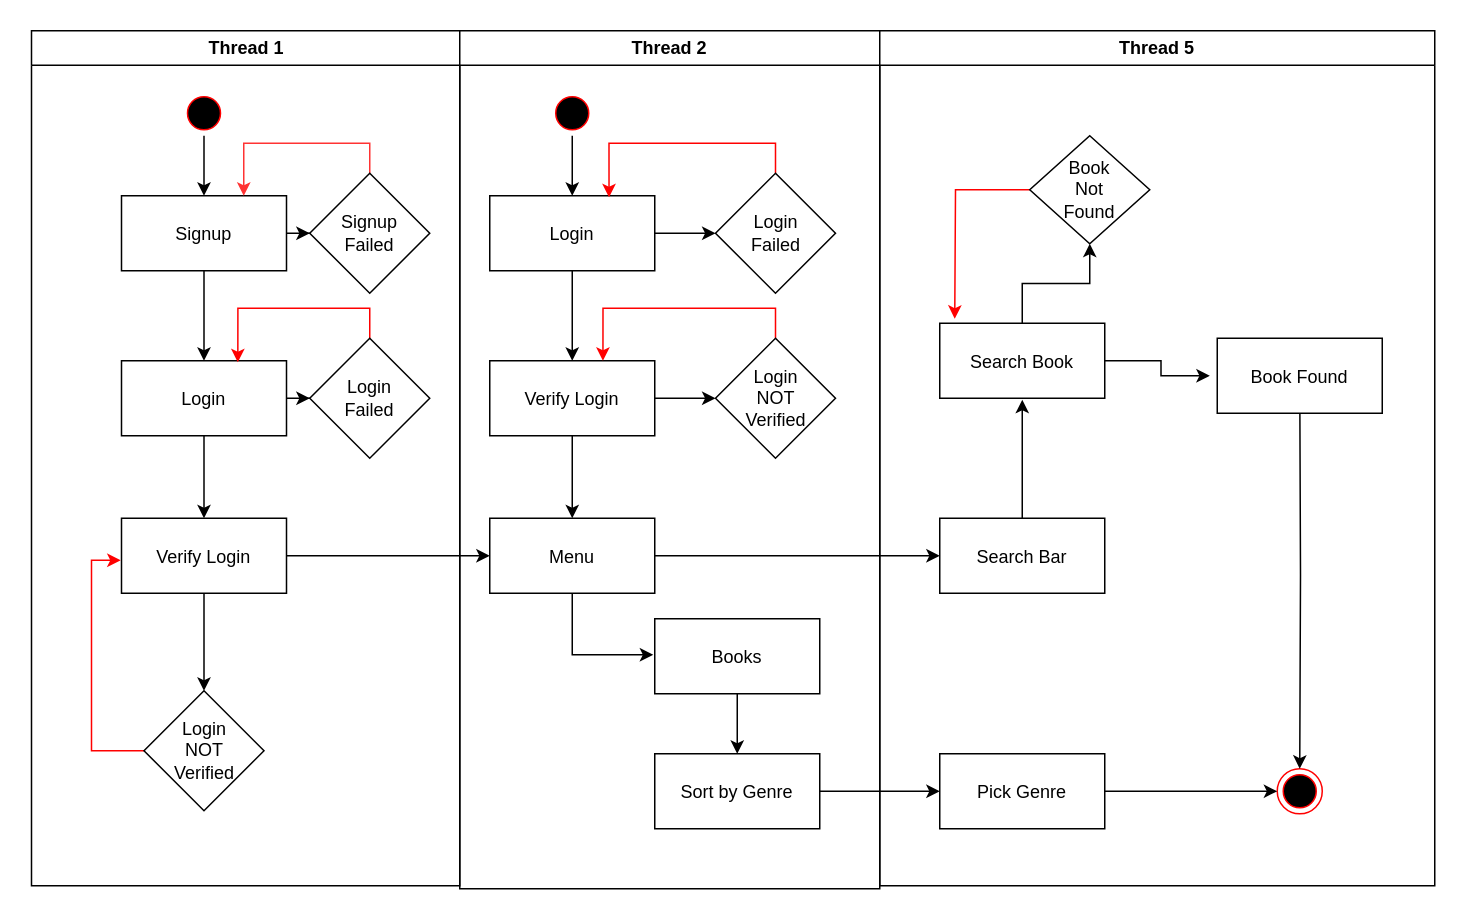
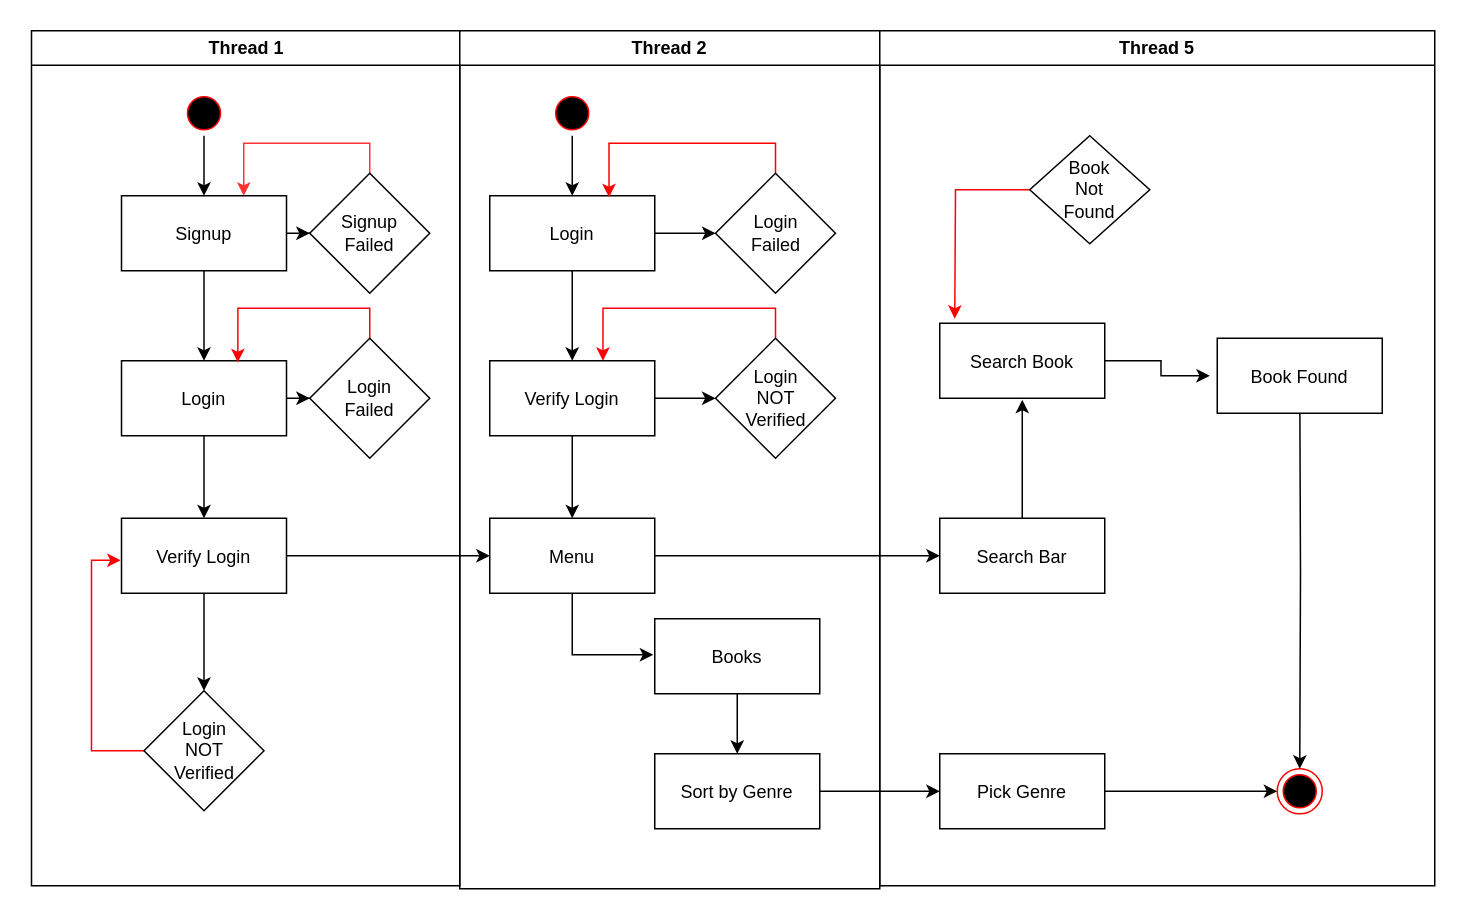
  <mxCell id="0" />
  <mxCell id="1" parent="0" />
  <mxCell id="2" value="" style="edgeStyle=orthogonalEdgeStyle;rounded=0;orthogonalLoop=1;jettySize=auto;html=1;" parent="1" source="32" edge="1"><mxGeometry relative="1" as="geometry"><mxPoint x="626" y="370" as="targetPoint" /></mxGeometry></mxCell>
  <mxCell id="3" value="" style="edgeStyle=orthogonalEdgeStyle;rounded=0;orthogonalLoop=1;jettySize=auto;html=1;" parent="1" source="39" target="45" edge="1"><mxGeometry relative="1" as="geometry" /></mxCell>
  <mxCell id="4" style="edgeStyle=orthogonalEdgeStyle;rounded=0;orthogonalLoop=1;jettySize=auto;html=1;" parent="1" source="15" target="32" edge="1"><mxGeometry relative="1" as="geometry" /></mxCell>
  <mxCell id="5" value="Thread 1" style="swimlane;whiteSpace=wrap" parent="1" vertex="1"><mxGeometry x="20.5" y="20" width="285.5" height="570" as="geometry" /></mxCell>
  <mxCell id="6" value="" style="edgeStyle=orthogonalEdgeStyle;rounded=0;orthogonalLoop=1;jettySize=auto;html=1;" parent="5" source="7" target="10" edge="1"><mxGeometry relative="1" as="geometry" /></mxCell>
  <mxCell id="7" value="" style="ellipse;shape=startState;fillColor=#000000;strokeColor=#ff0000;" parent="5" vertex="1"><mxGeometry x="100" y="40" width="30" height="30" as="geometry" /></mxCell>
  <mxCell id="8" value="" style="edgeStyle=orthogonalEdgeStyle;rounded=0;orthogonalLoop=1;jettySize=auto;html=1;" parent="5" source="10" target="13" edge="1"><mxGeometry relative="1" as="geometry" /></mxCell>
  <mxCell id="9" value="" style="edgeStyle=orthogonalEdgeStyle;rounded=0;orthogonalLoop=1;jettySize=auto;html=1;" parent="5" source="10" target="21" edge="1"><mxGeometry relative="1" as="geometry" /></mxCell>
  <mxCell id="10" value="Signup" style="" parent="5" vertex="1"><mxGeometry x="60" y="110" width="110" height="50" as="geometry" /></mxCell>
  <mxCell id="11" value="" style="edgeStyle=orthogonalEdgeStyle;rounded=0;orthogonalLoop=1;jettySize=auto;html=1;" parent="5" source="13" target="15" edge="1"><mxGeometry relative="1" as="geometry" /></mxCell>
  <mxCell id="12" value="" style="edgeStyle=orthogonalEdgeStyle;rounded=0;orthogonalLoop=1;jettySize=auto;html=1;" parent="5" source="13" target="19" edge="1"><mxGeometry relative="1" as="geometry" /></mxCell>
  <mxCell id="13" value="Login" style="" parent="5" vertex="1"><mxGeometry x="60" y="220" width="110" height="50" as="geometry" /></mxCell>
  <mxCell id="14" value="" style="edgeStyle=orthogonalEdgeStyle;rounded=0;orthogonalLoop=1;jettySize=auto;html=1;" parent="5" source="15" target="17" edge="1"><mxGeometry relative="1" as="geometry" /></mxCell>
  <mxCell id="15" value="Verify Login" style="" parent="5" vertex="1"><mxGeometry x="60" y="325" width="110" height="50" as="geometry" /></mxCell>
  <mxCell id="16" style="edgeStyle=orthogonalEdgeStyle;rounded=0;orthogonalLoop=1;jettySize=auto;html=1;exitX=0;exitY=0.5;exitDx=0;exitDy=0;entryX=-0.005;entryY=0.56;entryDx=0;entryDy=0;entryPerimeter=0;strokeColor=#FF0000;" parent="5" source="17" target="15" edge="1"><mxGeometry relative="1" as="geometry" /></mxCell>
  <mxCell id="17" value="&lt;div&gt;Login&lt;/div&gt;&lt;div&gt;NOT&lt;/div&gt;&lt;div&gt;Verified&lt;br&gt;&lt;/div&gt;" style="rhombus;whiteSpace=wrap;html=1;fillColor=rgb(255, 255, 255);" parent="5" vertex="1"><mxGeometry x="75" y="440" width="80" height="80" as="geometry" /></mxCell>
  <mxCell id="18" style="edgeStyle=orthogonalEdgeStyle;rounded=0;orthogonalLoop=1;jettySize=auto;html=1;exitX=0.5;exitY=0;exitDx=0;exitDy=0;entryX=0.705;entryY=0.02;entryDx=0;entryDy=0;entryPerimeter=0;strokeColor=#FF0000;" parent="5" source="19" target="13" edge="1"><mxGeometry relative="1" as="geometry" /></mxCell>
  <mxCell id="19" value="&lt;div&gt;Login&lt;/div&gt;&lt;div&gt;Failed&lt;br&gt;&lt;/div&gt;" style="rhombus;whiteSpace=wrap;html=1;fillColor=rgb(255, 255, 255);" parent="5" vertex="1"><mxGeometry x="185.5" y="205" width="80" height="80" as="geometry" /></mxCell>
  <mxCell id="20" style="edgeStyle=orthogonalEdgeStyle;rounded=0;orthogonalLoop=1;jettySize=auto;html=1;exitX=0.5;exitY=0;exitDx=0;exitDy=0;entryX=0.741;entryY=0;entryDx=0;entryDy=0;entryPerimeter=0;strokeColor=#FF3333;" parent="5" source="21" target="10" edge="1"><mxGeometry relative="1" as="geometry" /></mxCell>
  <mxCell id="21" value="&lt;div&gt;Signup&lt;/div&gt;&lt;div&gt;Failed&lt;br&gt;&lt;/div&gt;" style="rhombus;whiteSpace=wrap;html=1;fillColor=rgb(255, 255, 255);" parent="5" vertex="1"><mxGeometry x="185.5" y="95" width="80" height="80" as="geometry" /></mxCell>
  <mxCell id="22" value="Thread 2" style="swimlane;whiteSpace=wrap" parent="1" vertex="1"><mxGeometry x="306" y="20" width="280" height="572" as="geometry" /></mxCell>
  <mxCell id="23" value="" style="edgeStyle=orthogonalEdgeStyle;rounded=0;orthogonalLoop=1;jettySize=auto;html=1;" parent="22" source="24" target="27" edge="1"><mxGeometry relative="1" as="geometry" /></mxCell>
  <mxCell id="24" value="" style="ellipse;shape=startState;fillColor=#000000;strokeColor=#ff0000;" parent="22" vertex="1"><mxGeometry x="60" y="40" width="30" height="30" as="geometry" /></mxCell>
  <mxCell id="25" value="" style="edgeStyle=orthogonalEdgeStyle;rounded=0;orthogonalLoop=1;jettySize=auto;html=1;" parent="22" source="27" target="36" edge="1"><mxGeometry relative="1" as="geometry" /></mxCell>
  <mxCell id="26" value="" style="edgeStyle=orthogonalEdgeStyle;rounded=0;orthogonalLoop=1;jettySize=auto;html=1;" parent="22" source="27" target="30" edge="1"><mxGeometry relative="1" as="geometry" /></mxCell>
  <mxCell id="27" value="Login" style="" parent="22" vertex="1"><mxGeometry x="20" y="110" width="110" height="50" as="geometry" /></mxCell>
  <mxCell id="28" value="" style="edgeStyle=orthogonalEdgeStyle;rounded=0;orthogonalLoop=1;jettySize=auto;html=1;" parent="22" source="30" target="38" edge="1"><mxGeometry relative="1" as="geometry" /></mxCell>
  <mxCell id="29" value="" style="edgeStyle=orthogonalEdgeStyle;rounded=0;orthogonalLoop=1;jettySize=auto;html=1;" parent="22" source="30" target="32" edge="1"><mxGeometry relative="1" as="geometry" /></mxCell>
  <mxCell id="30" value="Verify Login" style="" parent="22" vertex="1"><mxGeometry x="20" y="220" width="110" height="50" as="geometry" /></mxCell>
  <mxCell id="31" style="edgeStyle=orthogonalEdgeStyle;rounded=0;orthogonalLoop=1;jettySize=auto;html=1;entryX=-0.009;entryY=0.48;entryDx=0;entryDy=0;entryPerimeter=0;strokeColor=#000000;" edge="1" parent="22" source="32" target="34"><mxGeometry relative="1" as="geometry" /></mxCell>
  <mxCell id="32" value="Menu" style="" parent="22" vertex="1"><mxGeometry x="20" y="325" width="110" height="50" as="geometry" /></mxCell>
  <mxCell id="33" value="" style="edgeStyle=orthogonalEdgeStyle;rounded=0;orthogonalLoop=1;jettySize=auto;html=1;" parent="22" source="34" target="39" edge="1"><mxGeometry relative="1" as="geometry" /></mxCell>
  <mxCell id="34" value="Books" style="fillColor=rgb(255, 255, 255);strokeColor=rgb(0, 0, 0);fontColor=rgb(0, 0, 0);" parent="22" vertex="1"><mxGeometry x="130" y="392" width="110" height="50" as="geometry" /></mxCell>
  <mxCell id="35" style="edgeStyle=orthogonalEdgeStyle;rounded=0;orthogonalLoop=1;jettySize=auto;html=1;exitX=0.5;exitY=0;exitDx=0;exitDy=0;entryX=0.723;entryY=0.02;entryDx=0;entryDy=0;entryPerimeter=0;strokeColor=#FF0000;" parent="22" source="36" target="27" edge="1"><mxGeometry relative="1" as="geometry" /></mxCell>
  <mxCell id="36" value="&lt;div&gt;Login&lt;/div&gt;&lt;div&gt;Failed&lt;br&gt;&lt;/div&gt;" style="rhombus;whiteSpace=wrap;html=1;fillColor=rgb(255, 255, 255);" parent="22" vertex="1"><mxGeometry x="170.5" y="95" width="80" height="80" as="geometry" /></mxCell>
  <mxCell id="37" style="edgeStyle=orthogonalEdgeStyle;rounded=0;orthogonalLoop=1;jettySize=auto;html=1;exitX=0.5;exitY=0;exitDx=0;exitDy=0;entryX=0.686;entryY=0;entryDx=0;entryDy=0;entryPerimeter=0;strokeColor=#FF0000;" parent="22" source="38" target="30" edge="1"><mxGeometry relative="1" as="geometry" /></mxCell>
  <mxCell id="38" value="&lt;div&gt;Login&lt;/div&gt;&lt;div&gt;NOT&lt;br&gt;&lt;/div&gt;&lt;div&gt;Verified&lt;br&gt;&lt;/div&gt;" style="rhombus;whiteSpace=wrap;html=1;fillColor=rgb(255, 255, 255);" parent="22" vertex="1"><mxGeometry x="170.5" y="205" width="80" height="80" as="geometry" /></mxCell>
  <mxCell id="39" value="Sort by Genre" style="fillColor=rgb(255, 255, 255);strokeColor=rgb(0, 0, 0);fontColor=rgb(0, 0, 0);" parent="22" vertex="1"><mxGeometry x="130" y="482" width="110" height="50" as="geometry" /></mxCell>
  <mxCell id="40" value="Thread 5" style="swimlane;whiteSpace=wrap" parent="1" vertex="1"><mxGeometry x="586" y="20" width="370" height="570" as="geometry" /></mxCell>
  <mxCell id="41" value="" style="ellipse;shape=endState;fillColor=#000000;strokeColor=#ff0000" parent="40" vertex="1"><mxGeometry x="265" y="492" width="30" height="30" as="geometry" /></mxCell>
  <mxCell id="42" value="YES" style="edgeStyle=orthogonalEdgeStyle;rounded=0;orthogonalLoop=1;jettySize=auto;html=1;exitX=0.5;exitY=1;exitDx=0;exitDy=0;entryX=1;entryY=0.5;entryDx=0;entryDy=0;" parent="40" edge="1"><mxGeometry relative="1" as="geometry"><mxPoint x="320" y="350" as="targetPoint" /></mxGeometry></mxCell>
  <mxCell id="43" value="NO" style="edgeStyle=orthogonalEdgeStyle;rounded=0;orthogonalLoop=1;jettySize=auto;html=1;exitX=0.5;exitY=0;exitDx=0;exitDy=0;entryX=0;entryY=0.14;entryDx=0;entryDy=0;entryPerimeter=0;" parent="40" edge="1"><mxGeometry relative="1" as="geometry"><mxPoint x="60" y="332" as="targetPoint" /><Array as="points"><mxPoint x="280" y="153" /><mxPoint x="20" y="153" /><mxPoint x="20" y="332" /></Array></mxGeometry></mxCell>
  <mxCell id="44" style="edgeStyle=orthogonalEdgeStyle;rounded=0;orthogonalLoop=1;jettySize=auto;html=1;entryX=0;entryY=0.5;entryDx=0;entryDy=0;" parent="40" source="45" target="41" edge="1"><mxGeometry relative="1" as="geometry" /></mxCell>
  <mxCell id="45" value="Pick Genre" style="fillColor=rgb(255, 255, 255);strokeColor=rgb(0, 0, 0);fontColor=rgb(0, 0, 0);" parent="40" vertex="1"><mxGeometry x="40" y="482" width="110" height="50" as="geometry" /></mxCell>
  <mxCell id="46" value="" style="edgeStyle=orthogonalEdgeStyle;rounded=0;orthogonalLoop=1;jettySize=auto;html=1;entryX=0.5;entryY=1.02;entryDx=0;entryDy=0;entryPerimeter=0;" parent="40" source="47" target="50" edge="1"><mxGeometry relative="1" as="geometry"><mxPoint x="95" y="252" as="targetPoint" /></mxGeometry></mxCell>
  <mxCell id="47" value="Search Bar" style="fillColor=rgb(255, 255, 255);strokeColor=rgb(0, 0, 0);fontColor=rgb(0, 0, 0);" parent="40" vertex="1"><mxGeometry x="40" y="325" width="110" height="50" as="geometry" /></mxCell>
  <mxCell id="48" value="" style="edgeStyle=orthogonalEdgeStyle;rounded=0;orthogonalLoop=1;jettySize=auto;html=1;entryX=-0.045;entryY=0.5;entryDx=0;entryDy=0;entryPerimeter=0;" parent="40" source="50" target="52" edge="1"><mxGeometry relative="1" as="geometry" /></mxCell>
- <mxCell id="49" value="" style="edgeStyle=orthogonalEdgeStyle;rounded=0;orthogonalLoop=1;jettySize=auto;html=1;" parent="40" source="50" target="54" edge="1"><mxGeometry relative="1" as="geometry" /></mxCell>
  <mxCell id="50" value="Search Book" style="fillColor=rgb(255, 255, 255);strokeColor=rgb(0, 0, 0);fontColor=rgb(0, 0, 0);" parent="40" vertex="1"><mxGeometry x="40" y="195" width="110" height="50" as="geometry" /></mxCell>
  <mxCell id="51" style="edgeStyle=orthogonalEdgeStyle;rounded=0;orthogonalLoop=1;jettySize=auto;html=1;entryX=0.5;entryY=0;entryDx=0;entryDy=0;" parent="40" target="41" edge="1"><mxGeometry relative="1" as="geometry"><mxPoint x="280" y="232" as="sourcePoint" /></mxGeometry></mxCell>
  <mxCell id="52" value="Book Found" style="fillColor=rgb(255, 255, 255);strokeColor=rgb(0, 0, 0);fontColor=rgb(0, 0, 0);" parent="40" vertex="1"><mxGeometry x="225" y="205" width="110" height="50" as="geometry" /></mxCell>
  <mxCell id="53" style="edgeStyle=orthogonalEdgeStyle;rounded=0;orthogonalLoop=1;jettySize=auto;html=1;strokeColor=#FF0000;" parent="40" source="54" edge="1"><mxGeometry relative="1" as="geometry"><mxPoint x="50" y="192" as="targetPoint" /></mxGeometry></mxCell>
  <mxCell id="54" value="&lt;div&gt;Book&lt;/div&gt;&lt;div&gt;Not&lt;/div&gt;&lt;div&gt;Found&lt;br&gt;&lt;/div&gt;" style="rhombus;whiteSpace=wrap;html=1;fillColor=rgb(255, 255, 255);strokeColor=rgb(0, 0, 0);fontColor=rgb(0, 0, 0);" parent="40" vertex="1"><mxGeometry x="100" y="70" width="80" height="72" as="geometry" /></mxCell>
